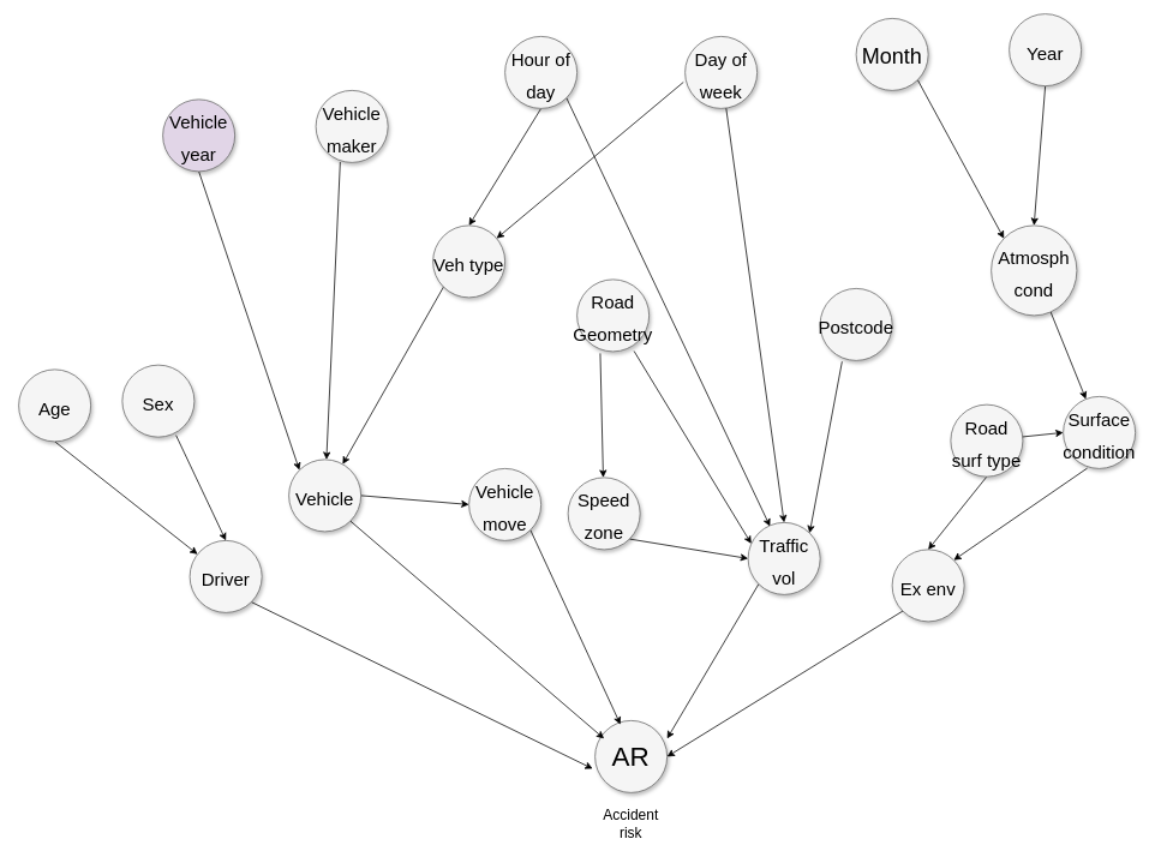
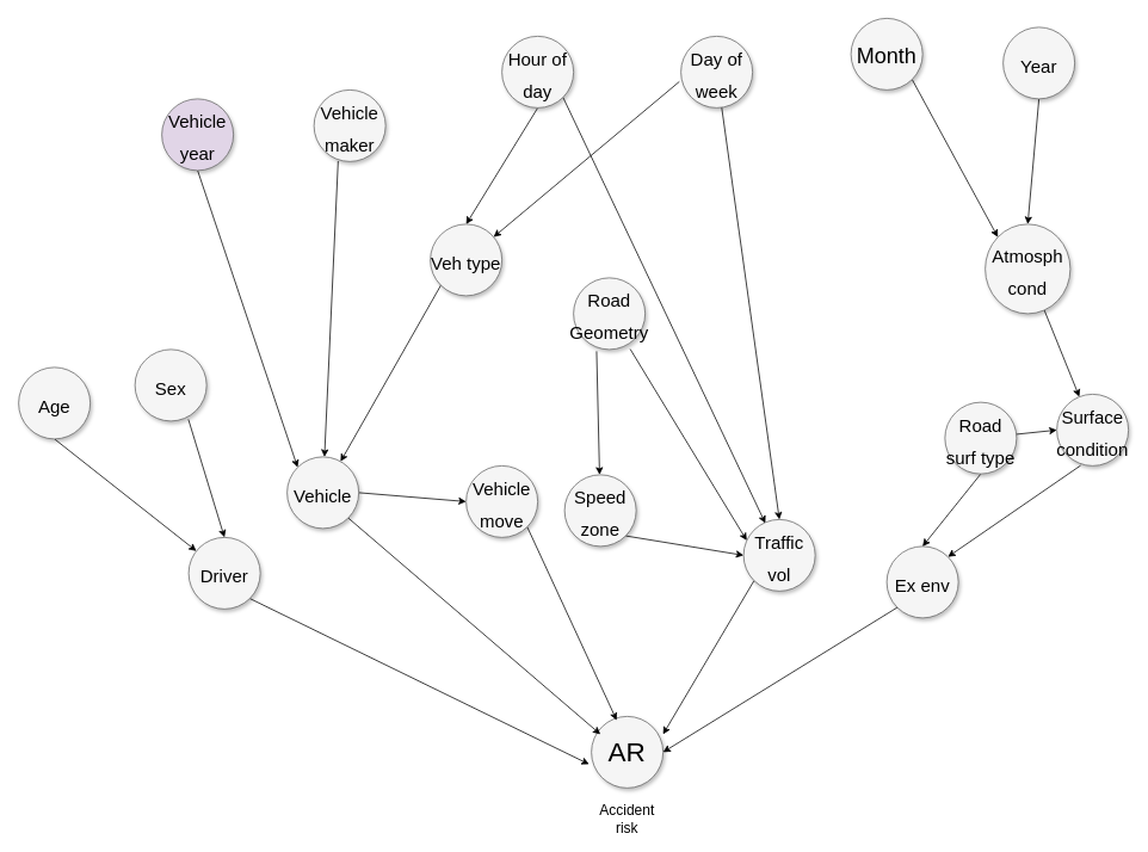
  <mxCell id="0" style=";html=1;" />
  <mxCell id="1" style=";html=1;" parent="0" />
  <mxCell id="2" value="AR" style="ellipse;whiteSpace=wrap;html=1;rounded=0;shadow=1;strokeColor=#666666;strokeWidth=1;fontSize=30;align=center;fillColor=#f5f5f5;labelPadding=0;" parent="1" vertex="1"><mxGeometry x="660" y="800" width="80" height="80" as="geometry" /></mxCell>
  <mxCell id="3" value="&lt;font style=&quot;font-size: 16px&quot;&gt;Accident risk&lt;/font&gt;" style="text;html=1;strokeColor=none;fillColor=none;align=center;verticalAlign=middle;whiteSpace=wrap;rounded=0;" parent="1" vertex="1"><mxGeometry x="670" y="900" width="60" height="30" as="geometry" /></mxCell>
  <mxCell id="4" style="rounded=0;orthogonalLoop=1;jettySize=auto;html=1;exitX=1;exitY=1;exitDx=0;exitDy=0;entryX=0;entryY=0;entryDx=0;entryDy=0;fontSize=20;" edge="1" parent="1" source="5" target="28"><mxGeometry relative="1" as="geometry" /></mxCell>
  <mxCell id="5" value="&lt;font style=&quot;font-size: 24px&quot;&gt;Month&lt;/font&gt;" style="ellipse;whiteSpace=wrap;html=1;rounded=0;shadow=1;strokeColor=#666666;strokeWidth=1;fontSize=30;align=center;fillColor=#f5f5f5;labelPadding=0;" vertex="1" parent="1"><mxGeometry x="950" y="20" width="80" height="80" as="geometry" /></mxCell>
  <mxCell id="6" style="edgeStyle=none;rounded=0;orthogonalLoop=1;jettySize=auto;html=1;entryX=0.5;entryY=0;entryDx=0;entryDy=0;fontSize=20;exitX=0.5;exitY=1;exitDx=0;exitDy=0;" edge="1" parent="1" source="8" target="30"><mxGeometry relative="1" as="geometry"><mxPoint x="680" y="180" as="sourcePoint" /></mxGeometry></mxCell>
  <mxCell id="7" style="edgeStyle=none;rounded=0;orthogonalLoop=1;jettySize=auto;html=1;exitX=1;exitY=1;exitDx=0;exitDy=0;fontSize=20;entryX=0.304;entryY=0.053;entryDx=0;entryDy=0;entryPerimeter=0;" edge="1" parent="1" source="8" target="46"><mxGeometry relative="1" as="geometry"><mxPoint x="850" y="550" as="targetPoint" /></mxGeometry></mxCell>
  <mxCell id="8" value="&lt;span style=&quot;line-height: 0.9&quot;&gt;&lt;font style=&quot;font-size: 20px&quot;&gt;Hour of day&lt;/font&gt;&lt;/span&gt;" style="ellipse;whiteSpace=wrap;html=1;rounded=0;shadow=1;strokeColor=#666666;strokeWidth=1;fontSize=30;align=center;fillColor=#f5f5f5;labelPadding=0;" vertex="1" parent="1"><mxGeometry x="560" y="40" width="80" height="80" as="geometry" /></mxCell>
  <mxCell id="9" style="edgeStyle=none;rounded=0;orthogonalLoop=1;jettySize=auto;html=1;fontSize=20;entryX=0.5;entryY=0;entryDx=0;entryDy=0;" edge="1" parent="1" source="11" target="46"><mxGeometry relative="1" as="geometry" /></mxCell>
  <mxCell id="10" style="edgeStyle=none;rounded=0;orthogonalLoop=1;jettySize=auto;html=1;exitX=-0.022;exitY=0.634;exitDx=0;exitDy=0;fontSize=20;exitPerimeter=0;" edge="1" parent="1" source="11" target="30"><mxGeometry relative="1" as="geometry" /></mxCell>
  <mxCell id="11" value="&lt;font style=&quot;font-size: 20px&quot;&gt;Day of week&lt;/font&gt;" style="ellipse;whiteSpace=wrap;html=1;rounded=0;shadow=1;strokeColor=#666666;strokeWidth=1;fontSize=30;align=center;fillColor=#f5f5f5;labelPadding=0;" vertex="1" parent="1"><mxGeometry x="760" y="40" width="80" height="80" as="geometry" /></mxCell>
  <mxCell id="12" style="edgeStyle=none;rounded=0;orthogonalLoop=1;jettySize=auto;html=1;exitX=0.5;exitY=1;exitDx=0;exitDy=0;fontSize=20;" edge="1" parent="1" source="13" target="40"><mxGeometry relative="1" as="geometry" /></mxCell>
  <mxCell id="13" value="&lt;font style=&quot;font-size: 20px&quot;&gt;Age&lt;br&gt;&lt;/font&gt;" style="ellipse;whiteSpace=wrap;html=1;rounded=0;shadow=1;strokeColor=#666666;strokeWidth=1;fontSize=30;align=center;fillColor=#f5f5f5;labelPadding=0;" vertex="1" parent="1"><mxGeometry x="20" y="410" width="80" height="80" as="geometry" /></mxCell>
  <mxCell id="14" style="edgeStyle=none;rounded=0;orthogonalLoop=1;jettySize=auto;html=1;exitX=1;exitY=1;exitDx=0;exitDy=0;fontSize=20;entryX=0;entryY=0.5;entryDx=0;entryDy=0;entryPerimeter=0;" edge="1" parent="1" source="15" target="46"><mxGeometry relative="1" as="geometry"><mxPoint x="950" y="730" as="targetPoint" /></mxGeometry></mxCell>
  <mxCell id="15" value="&lt;font style=&quot;font-size: 20px&quot;&gt;Speed zone&lt;br&gt;&lt;/font&gt;" style="ellipse;whiteSpace=wrap;html=1;rounded=0;shadow=1;strokeColor=#666666;strokeWidth=1;fontSize=30;align=center;fillColor=#f5f5f5;labelPadding=0;" vertex="1" parent="1"><mxGeometry x="630" y="530" width="80" height="80" as="geometry" /></mxCell>
  <mxCell id="16" style="edgeStyle=none;rounded=0;orthogonalLoop=1;jettySize=auto;html=1;exitX=0.333;exitY=0.995;exitDx=0;exitDy=0;entryX=1;entryY=0;entryDx=0;entryDy=0;fontSize=20;exitPerimeter=0;" edge="1" parent="1" source="17" target="26"><mxGeometry relative="1" as="geometry" /></mxCell>
  <mxCell id="17" value="&lt;font style=&quot;font-size: 20px&quot;&gt;Surface condition&lt;br&gt;&lt;/font&gt;" style="ellipse;whiteSpace=wrap;html=1;rounded=0;shadow=1;strokeColor=#666666;strokeWidth=1;fontSize=30;align=center;fillColor=#f5f5f5;labelPadding=0;" vertex="1" parent="1"><mxGeometry x="1180" y="440" width="80" height="80" as="geometry" /></mxCell>
  <mxCell id="18" style="edgeStyle=none;rounded=0;orthogonalLoop=1;jettySize=auto;html=1;exitX=0.791;exitY=0.994;exitDx=0;exitDy=0;entryX=0.044;entryY=0.293;entryDx=0;entryDy=0;fontSize=20;exitPerimeter=0;entryPerimeter=0;" edge="1" parent="1" source="20" target="46"><mxGeometry relative="1" as="geometry" /></mxCell>
  <mxCell id="19" style="edgeStyle=none;rounded=0;orthogonalLoop=1;jettySize=auto;html=1;exitX=0.322;exitY=1.025;exitDx=0;exitDy=0;fontSize=20;exitPerimeter=0;" edge="1" parent="1" source="20" target="15"><mxGeometry relative="1" as="geometry" /></mxCell>
  <mxCell id="20" value="&lt;font style=&quot;font-size: 20px&quot;&gt;Road Geometry&lt;br&gt;&lt;/font&gt;" style="ellipse;whiteSpace=wrap;html=1;rounded=0;shadow=1;strokeColor=#666666;strokeWidth=1;fontSize=30;align=center;fillColor=#f5f5f5;labelPadding=0;" vertex="1" parent="1"><mxGeometry x="640" y="310" width="80" height="80" as="geometry" /></mxCell>
- <mxCell id="21" style="edgeStyle=none;rounded=0;orthogonalLoop=1;jettySize=auto;html=1;exitX=0.304;exitY=1.014;exitDx=0;exitDy=0;fontSize=20;exitPerimeter=0;entryX=1;entryY=0;entryDx=0;entryDy=0;" edge="1" parent="1" source="22" target="46"><mxGeometry relative="1" as="geometry"><mxPoint x="880" y="550" as="targetPoint" /></mxGeometry></mxCell>
- <mxCell id="22" value="&lt;font style=&quot;font-size: 20px&quot;&gt;Postcode&lt;br&gt;&lt;/font&gt;" style="ellipse;whiteSpace=wrap;html=1;rounded=0;shadow=1;strokeColor=#666666;strokeWidth=1;fontSize=30;align=center;fillColor=#f5f5f5;labelPadding=0;" vertex="1" parent="1"><mxGeometry x="910" y="320" width="80" height="80" as="geometry" /></mxCell>
  <mxCell id="23" style="edgeStyle=none;rounded=0;orthogonalLoop=1;jettySize=auto;html=1;exitX=0.5;exitY=1;exitDx=0;exitDy=0;entryX=0;entryY=0;entryDx=0;entryDy=0;fontSize=20;" edge="1" parent="1" source="24" target="36"><mxGeometry relative="1" as="geometry" /></mxCell>
  <mxCell id="24" value="&lt;font style=&quot;font-size: 20px&quot;&gt;Vehicle year&lt;br&gt;&lt;/font&gt;" style="ellipse;whiteSpace=wrap;html=1;rounded=0;shadow=1;strokeColor=#666666;strokeWidth=1;fontSize=30;align=center;fillColor=#e1d5e7;labelPadding=0;" vertex="1" parent="1"><mxGeometry x="180" y="110" width="80" height="80" as="geometry" /></mxCell>
  <mxCell id="25" style="edgeStyle=none;rounded=0;orthogonalLoop=1;jettySize=auto;html=1;exitX=0;exitY=1;exitDx=0;exitDy=0;entryX=1;entryY=0.5;entryDx=0;entryDy=0;fontSize=20;" edge="1" parent="1" source="26" target="2"><mxGeometry relative="1" as="geometry" /></mxCell>
  <mxCell id="26" value="&lt;font style=&quot;font-size: 20px&quot;&gt;Ex env&lt;br&gt;&lt;/font&gt;" style="ellipse;whiteSpace=wrap;html=1;rounded=0;shadow=1;strokeColor=#666666;strokeWidth=1;fontSize=30;align=center;fillColor=#f5f5f5;labelPadding=0;" vertex="1" parent="1"><mxGeometry x="990" y="610" width="80" height="80" as="geometry" /></mxCell>
  <mxCell id="27" style="edgeStyle=none;rounded=0;orthogonalLoop=1;jettySize=auto;html=1;fontSize=20;" edge="1" parent="1" source="28" target="17"><mxGeometry relative="1" as="geometry" /></mxCell>
  <mxCell id="28" value="&lt;font style=&quot;font-size: 20px&quot;&gt;Atmosph cond&lt;br&gt;&lt;/font&gt;" style="ellipse;whiteSpace=wrap;html=1;rounded=0;shadow=1;strokeColor=#666666;strokeWidth=1;fontSize=30;align=center;fillColor=#f5f5f5;labelPadding=0;" vertex="1" parent="1"><mxGeometry x="1100" y="250" width="95" height="100" as="geometry" /></mxCell>
  <mxCell id="29" style="edgeStyle=none;rounded=0;orthogonalLoop=1;jettySize=auto;html=1;exitX=0;exitY=1;exitDx=0;exitDy=0;fontSize=20;" edge="1" parent="1" source="30" target="36"><mxGeometry relative="1" as="geometry" /></mxCell>
  <mxCell id="30" value="&lt;font style=&quot;font-size: 20px&quot;&gt;Veh type&lt;br&gt;&lt;/font&gt;" style="ellipse;whiteSpace=wrap;html=1;rounded=0;shadow=1;strokeColor=#666666;strokeWidth=1;fontSize=30;align=center;fillColor=#f5f5f5;labelPadding=0;" vertex="1" parent="1"><mxGeometry x="480" y="250" width="80" height="80" as="geometry" /></mxCell>
  <mxCell id="31" style="edgeStyle=none;rounded=0;orthogonalLoop=1;jettySize=auto;html=1;fontSize=20;entryX=0;entryY=0.5;entryDx=0;entryDy=0;" edge="1" parent="1" source="33" target="17"><mxGeometry relative="1" as="geometry"><mxPoint x="1180" y="460" as="targetPoint" /></mxGeometry></mxCell>
  <mxCell id="32" style="edgeStyle=none;rounded=0;orthogonalLoop=1;jettySize=auto;html=1;exitX=0.5;exitY=1;exitDx=0;exitDy=0;entryX=0.5;entryY=0;entryDx=0;entryDy=0;fontSize=20;" edge="1" parent="1" source="33" target="26"><mxGeometry relative="1" as="geometry" /></mxCell>
  <mxCell id="33" value="&lt;font style=&quot;font-size: 20px&quot;&gt;Road surf type&lt;br&gt;&lt;/font&gt;" style="ellipse;whiteSpace=wrap;html=1;rounded=0;shadow=1;strokeColor=#666666;strokeWidth=1;fontSize=30;align=center;fillColor=#f5f5f5;labelPadding=0;" vertex="1" parent="1"><mxGeometry x="1055" y="449" width="80" height="80" as="geometry" /></mxCell>
  <mxCell id="34" style="edgeStyle=none;rounded=0;orthogonalLoop=1;jettySize=auto;html=1;exitX=1;exitY=1;exitDx=0;exitDy=0;fontSize=20;" edge="1" parent="1" source="36"><mxGeometry relative="1" as="geometry"><mxPoint x="670" y="820" as="targetPoint" /></mxGeometry></mxCell>
  <mxCell id="35" style="edgeStyle=none;rounded=0;orthogonalLoop=1;jettySize=auto;html=1;exitX=1;exitY=0.5;exitDx=0;exitDy=0;entryX=0;entryY=0.5;entryDx=0;entryDy=0;fontSize=20;" edge="1" parent="1" source="36" target="48"><mxGeometry relative="1" as="geometry" /></mxCell>
  <mxCell id="36" value="&lt;font style=&quot;font-size: 20px&quot;&gt;Vehicle&lt;br&gt;&lt;/font&gt;" style="ellipse;whiteSpace=wrap;html=1;rounded=0;shadow=1;strokeColor=#666666;strokeWidth=1;fontSize=30;align=center;fillColor=#f5f5f5;labelPadding=0;" vertex="1" parent="1"><mxGeometry x="320" y="510" width="80" height="80" as="geometry" /></mxCell>
  <mxCell id="37" style="edgeStyle=none;rounded=0;orthogonalLoop=1;jettySize=auto;html=1;exitX=0.746;exitY=0.976;exitDx=0;exitDy=0;entryX=0.5;entryY=0;entryDx=0;entryDy=0;fontSize=20;exitPerimeter=0;" edge="1" parent="1" source="38" target="40"><mxGeometry relative="1" as="geometry" /></mxCell>
- <mxCell id="38" value="&lt;font style=&quot;font-size: 20px&quot;&gt;Sex&lt;br&gt;&lt;/font&gt;" style="ellipse;whiteSpace=wrap;html=1;rounded=0;shadow=1;strokeColor=#666666;strokeWidth=1;fontSize=30;align=center;fillColor=#f5f5f5;labelPadding=0;" vertex="1" parent="1"><mxGeometry x="135" y="405" width="80" height="80" as="geometry" /></mxCell>
+ <mxCell id="38" value="&lt;font style=&quot;font-size: 20px&quot;&gt;Sex&lt;br&gt;&lt;/font&gt;" style="ellipse;whiteSpace=wrap;html=1;rounded=0;shadow=1;strokeColor=#666666;strokeWidth=1;fontSize=30;align=center;fillColor=#f5f5f5;labelPadding=0;" vertex="1" parent="1"><mxGeometry x="150" y="390" width="80" height="80" as="geometry" /></mxCell>
  <mxCell id="39" style="edgeStyle=none;rounded=0;orthogonalLoop=1;jettySize=auto;html=1;exitX=1;exitY=1;exitDx=0;exitDy=0;entryX=-0.033;entryY=0.668;entryDx=0;entryDy=0;fontSize=20;entryPerimeter=0;" edge="1" parent="1" source="40" target="2"><mxGeometry relative="1" as="geometry" /></mxCell>
  <mxCell id="40" value="&lt;font style=&quot;font-size: 20px&quot;&gt;Driver&lt;br&gt;&lt;/font&gt;" style="ellipse;whiteSpace=wrap;html=1;rounded=0;shadow=1;strokeColor=#666666;strokeWidth=1;fontSize=30;align=center;fillColor=#f5f5f5;labelPadding=0;" vertex="1" parent="1"><mxGeometry x="210" y="600" width="80" height="80" as="geometry" /></mxCell>
  <mxCell id="41" style="rounded=0;orthogonalLoop=1;jettySize=auto;html=1;exitX=0.5;exitY=1;exitDx=0;exitDy=0;entryX=0.5;entryY=0;entryDx=0;entryDy=0;fontSize=20;" edge="1" parent="1" source="42" target="28"><mxGeometry relative="1" as="geometry" /></mxCell>
- <mxCell id="42" value="&lt;font style=&quot;font-size: 20px&quot;&gt;Year&lt;br&gt;&lt;/font&gt;" style="ellipse;whiteSpace=wrap;html=1;rounded=0;shadow=1;strokeColor=#666666;strokeWidth=1;fontSize=30;align=center;fillColor=#f5f5f5;labelPadding=0;" vertex="1" parent="1"><mxGeometry x="1120" y="15" width="80" height="80" as="geometry" /></mxCell>
+ <mxCell id="42" value="&lt;font style=&quot;font-size: 20px&quot;&gt;Year&lt;br&gt;&lt;/font&gt;" style="ellipse;whiteSpace=wrap;html=1;rounded=0;shadow=1;strokeColor=#666666;strokeWidth=1;fontSize=30;align=center;fillColor=#f5f5f5;labelPadding=0;" vertex="1" parent="1"><mxGeometry x="1120" y="30" width="80" height="80" as="geometry" /></mxCell>
  <mxCell id="43" style="edgeStyle=none;rounded=0;orthogonalLoop=1;jettySize=auto;html=1;exitX=0.337;exitY=0.994;exitDx=0;exitDy=0;fontSize=20;exitPerimeter=0;" edge="1" parent="1" source="44" target="36"><mxGeometry relative="1" as="geometry" /></mxCell>
  <mxCell id="44" value="&lt;font style=&quot;font-size: 20px&quot;&gt;Vehicle maker&lt;br&gt;&lt;/font&gt;" style="ellipse;whiteSpace=wrap;html=1;rounded=0;shadow=1;strokeColor=#666666;strokeWidth=1;fontSize=30;align=center;fillColor=#f5f5f5;labelPadding=0;" vertex="1" parent="1"><mxGeometry x="350" y="100" width="80" height="80" as="geometry" /></mxCell>
  <mxCell id="45" style="edgeStyle=none;rounded=0;orthogonalLoop=1;jettySize=auto;html=1;exitX=0;exitY=1;exitDx=0;exitDy=0;fontSize=20;" edge="1" parent="1" source="46"><mxGeometry relative="1" as="geometry"><mxPoint x="740" y="820" as="targetPoint" /></mxGeometry></mxCell>
  <mxCell id="46" value="&lt;font style=&quot;font-size: 20px&quot;&gt;Traffic vol&lt;br&gt;&lt;/font&gt;" style="ellipse;whiteSpace=wrap;html=1;rounded=0;shadow=1;strokeColor=#666666;strokeWidth=1;fontSize=30;align=center;fillColor=#f5f5f5;labelPadding=0;" vertex="1" parent="1"><mxGeometry x="830" y="580" width="80" height="80" as="geometry" /></mxCell>
  <mxCell id="47" style="edgeStyle=none;rounded=0;orthogonalLoop=1;jettySize=auto;html=1;exitX=1;exitY=1;exitDx=0;exitDy=0;entryX=0.352;entryY=0.053;entryDx=0;entryDy=0;entryPerimeter=0;fontSize=20;" edge="1" parent="1" source="48" target="2"><mxGeometry relative="1" as="geometry" /></mxCell>
  <mxCell id="48" value="&lt;span style=&quot;line-height: 0.9&quot;&gt;&lt;font style=&quot;font-size: 20px&quot;&gt;Vehicle move&lt;br&gt;&lt;/font&gt;&lt;/span&gt;" style="ellipse;whiteSpace=wrap;html=1;rounded=0;shadow=1;strokeColor=#666666;strokeWidth=1;fontSize=30;align=center;fillColor=#f5f5f5;labelPadding=0;" vertex="1" parent="1"><mxGeometry x="520" y="520" width="80" height="80" as="geometry" /></mxCell>
